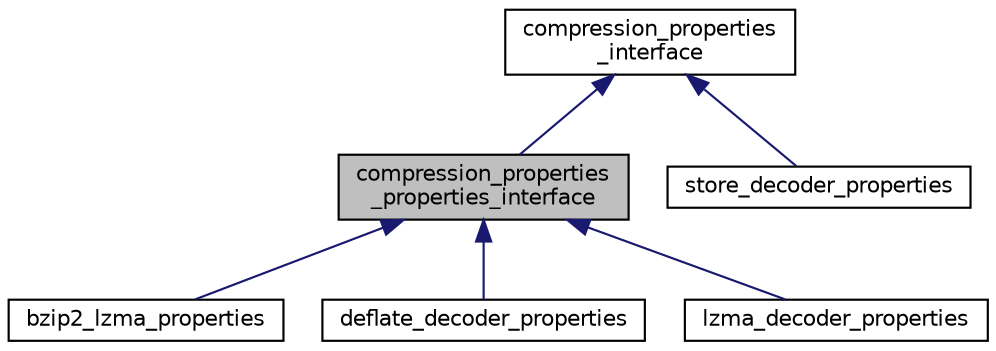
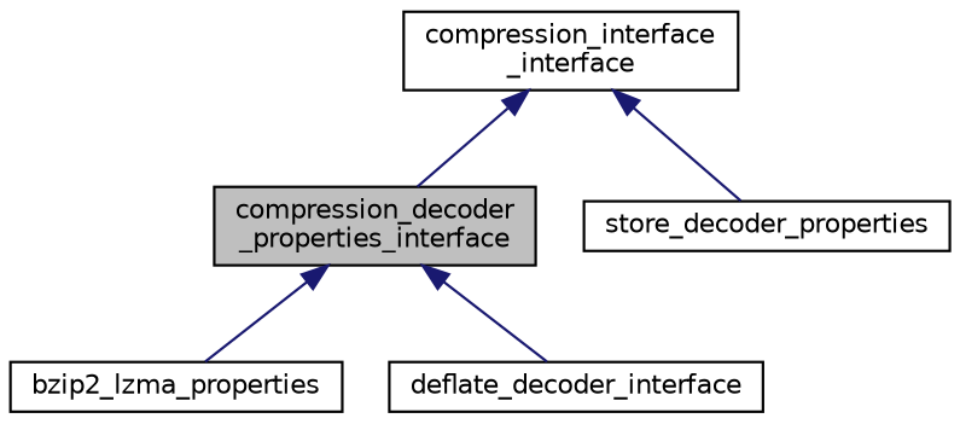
  digraph {
    rankdir=TB
    node [color=black fillcolor=white fontname=Helvetica fontsize=10 shape=record style=filled]
    edge [color=midnightblue dir=back fontname=Helvetica fontsize=10 labelfontname=Helvetica labelfontsize=10 style=solid]
-   n1 [fillcolor=grey75 fontcolor=black height=0.2 label="compression_properties\l_properties_interface" width=0.4]
+   n1 [fillcolor=grey75 fontcolor=black height=0.2 label="compression_decoder\l_properties_interface" width=0.4]
    n2 [height=0.2 label=bzip2_lzma_properties width=0.4]
-   n3 [height=0.2 label=deflate_decoder_properties width=0.4]
-   n4 [height=0.2 label=lzma_decoder_properties width=0.4]
+   n3 [height=0.2 label=deflate_decoder_interface width=0.4]
    n5 [height=0.2 label=store_decoder_properties width=0.4]
-   n6 [height=0.2 label="compression_properties\l_interface" width=0.4]
+   n6 [height=0.2 label="compression_interface\l_interface" width=0.4]
    n1 -> n2
    n1 -> n3
-   n1 -> n4
    n6 -> n1
    n6 -> n5
  }
